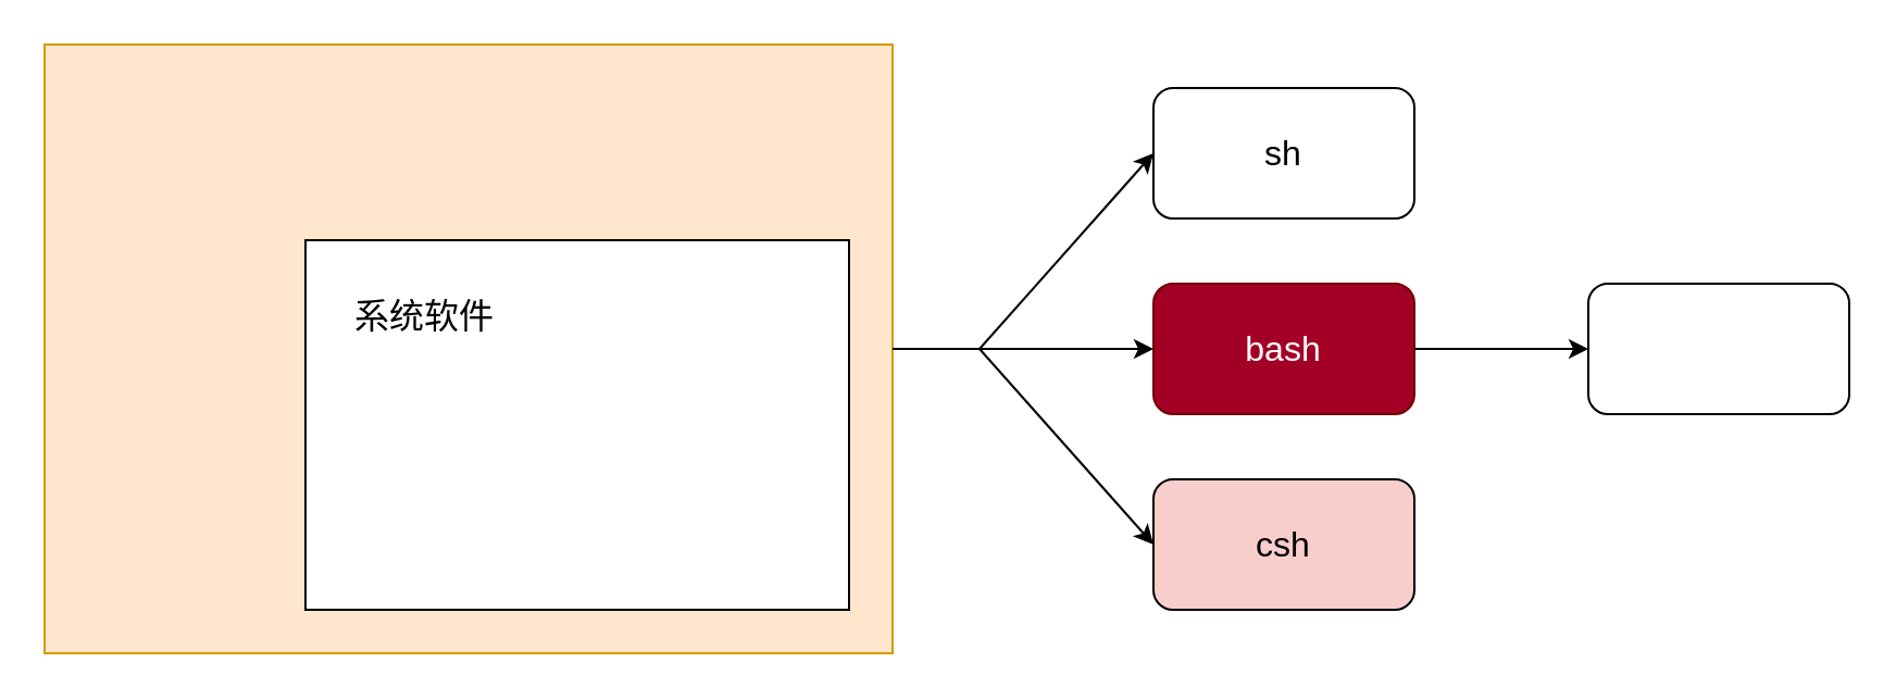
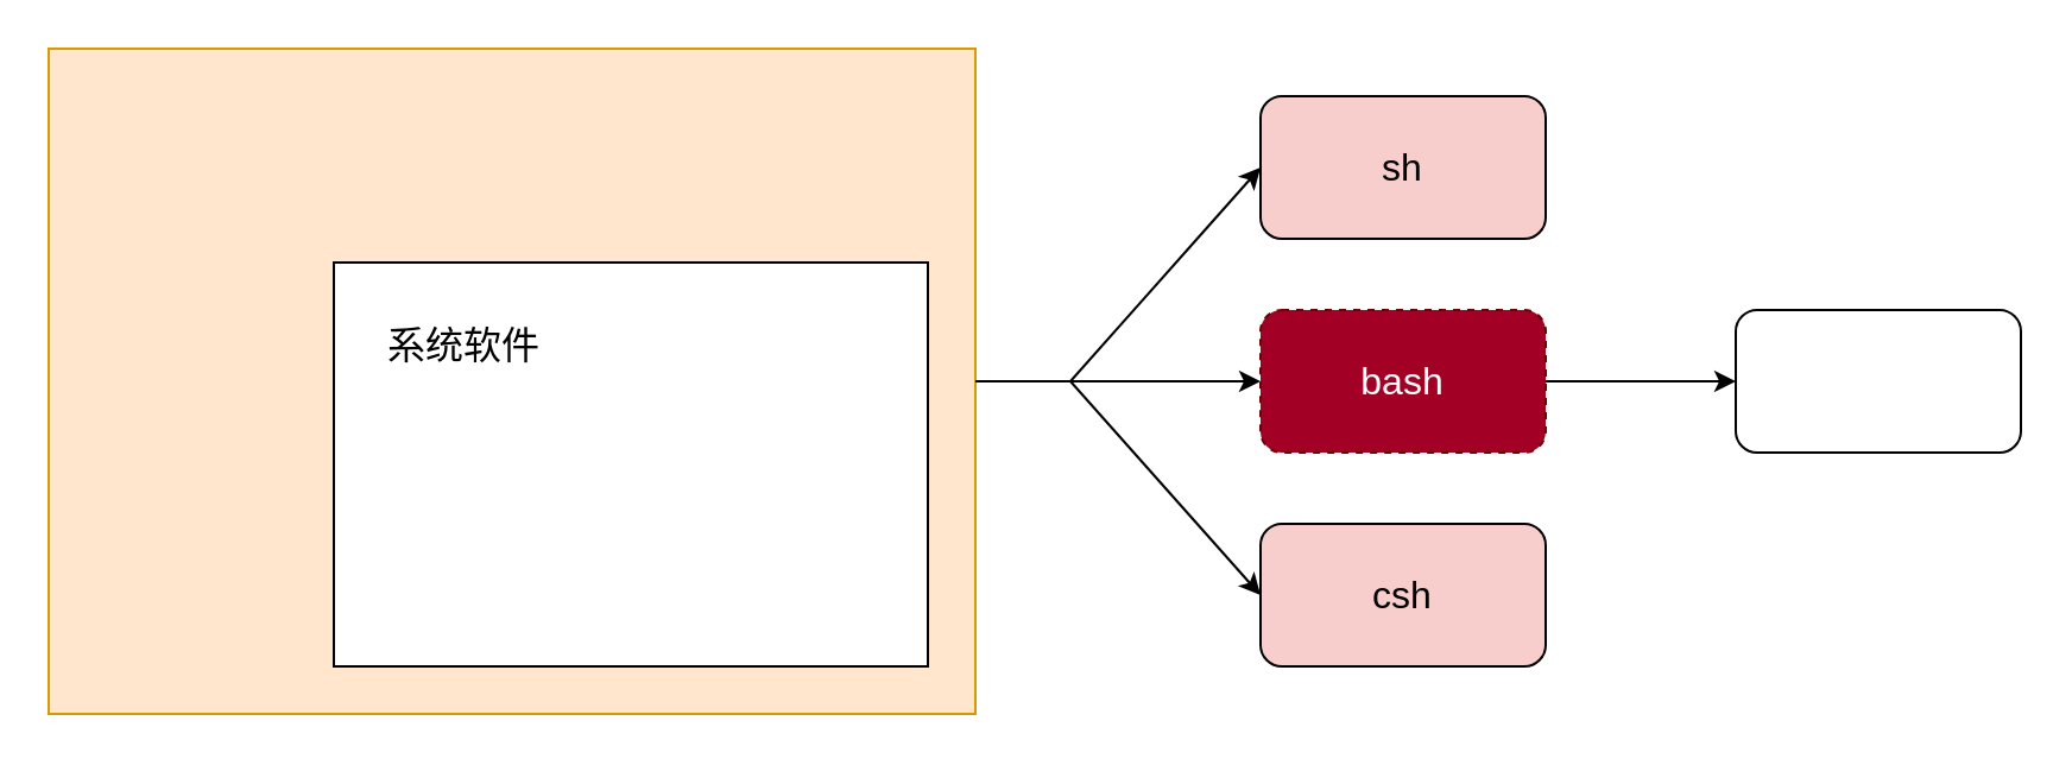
  <mxCell id="0" />
  <mxCell id="1" parent="0" />
  <mxCell id="2" value="" style="rounded=0;whiteSpace=wrap;html=1;align=left;fillColor=#ffe6cc;strokeColor=#d79b00;" parent="1" vertex="1"><mxGeometry x="20" y="20" width="390" height="280" as="geometry" /></mxCell>
  <mxCell id="3" value="" style="rounded=0;whiteSpace=wrap;html=1;align=left;" parent="1" vertex="1"><mxGeometry x="140" y="110" width="250" height="170" as="geometry" /></mxCell>
  <mxCell id="4" value="系统软件" style="text;html=1;strokeColor=none;fillColor=none;align=center;verticalAlign=middle;whiteSpace=wrap;rounded=0;fontSize=16;" parent="1" vertex="1"><mxGeometry x="160" y="130" width="70" height="30" as="geometry" /></mxCell>
- <mxCell id="5" value="sh" style="rounded=1;whiteSpace=wrap;html=1;fontSize=16;" parent="1" vertex="1"><mxGeometry x="530" y="40" width="120" height="60" as="geometry" /></mxCell>
- <mxCell id="6" value="bash" style="rounded=1;whiteSpace=wrap;html=1;fontSize=16;fillColor=#a20025;fontColor=#ffffff;strokeColor=#6F0000;" parent="1" vertex="1"><mxGeometry x="530" y="130" width="120" height="60" as="geometry" /></mxCell>
+ <mxCell id="5" value="sh" style="rounded=1;whiteSpace=wrap;html=1;fontSize=16;fillColor=#f8cecc;" parent="1" vertex="1"><mxGeometry x="530" y="40" width="120" height="60" as="geometry" /></mxCell>
+ <mxCell id="6" value="bash" style="rounded=1;whiteSpace=wrap;html=1;fontSize=16;fillColor=#a20025;fontColor=#ffffff;strokeColor=#6F0000;dashed=1;" parent="1" vertex="1"><mxGeometry x="530" y="130" width="120" height="60" as="geometry" /></mxCell>
  <mxCell id="7" value="csh" style="rounded=1;whiteSpace=wrap;html=1;fontSize=16;fillColor=#f8cecc;" parent="1" vertex="1"><mxGeometry x="530" y="220" width="120" height="60" as="geometry" /></mxCell>
  <mxCell id="8" value="" style="endArrow=classic;html=1;fontSize=22;entryX=0;entryY=0.5;entryDx=0;entryDy=0;" parent="1" target="7" edge="1"><mxGeometry width="50" height="50" relative="1" as="geometry"><mxPoint x="450" y="160" as="sourcePoint" /><mxPoint x="610" y="260" as="targetPoint" /></mxGeometry></mxCell>
  <mxCell id="9" value="" style="endArrow=classic;html=1;fontSize=22;entryX=0;entryY=0.5;entryDx=0;entryDy=0;" parent="1" target="5" edge="1"><mxGeometry width="50" height="50" relative="1" as="geometry"><mxPoint x="450" y="160" as="sourcePoint" /><mxPoint x="540" y="60" as="targetPoint" /></mxGeometry></mxCell>
  <mxCell id="10" value="" style="endArrow=classic;html=1;fontSize=22;exitX=1;exitY=0.5;exitDx=0;exitDy=0;entryX=0;entryY=0.5;entryDx=0;entryDy=0;" parent="1" source="2" target="6" edge="1"><mxGeometry width="50" height="50" relative="1" as="geometry"><mxPoint x="480" y="190" as="sourcePoint" /><mxPoint x="530" y="140" as="targetPoint" /></mxGeometry></mxCell>
  <mxCell id="11" value="" style="endArrow=classic;html=1;fontSize=16;exitX=1;exitY=0.5;exitDx=0;exitDy=0;" edge="1" parent="1" source="6"><mxGeometry width="50" height="50" relative="1" as="geometry"><mxPoint x="730" y="150" as="sourcePoint" /><mxPoint x="730" y="160" as="targetPoint" /></mxGeometry></mxCell>
  <mxCell id="12" value="" style="rounded=1;whiteSpace=wrap;html=1;fontSize=16;" vertex="1" parent="1"><mxGeometry x="730" y="130" width="120" height="60" as="geometry" /></mxCell>
